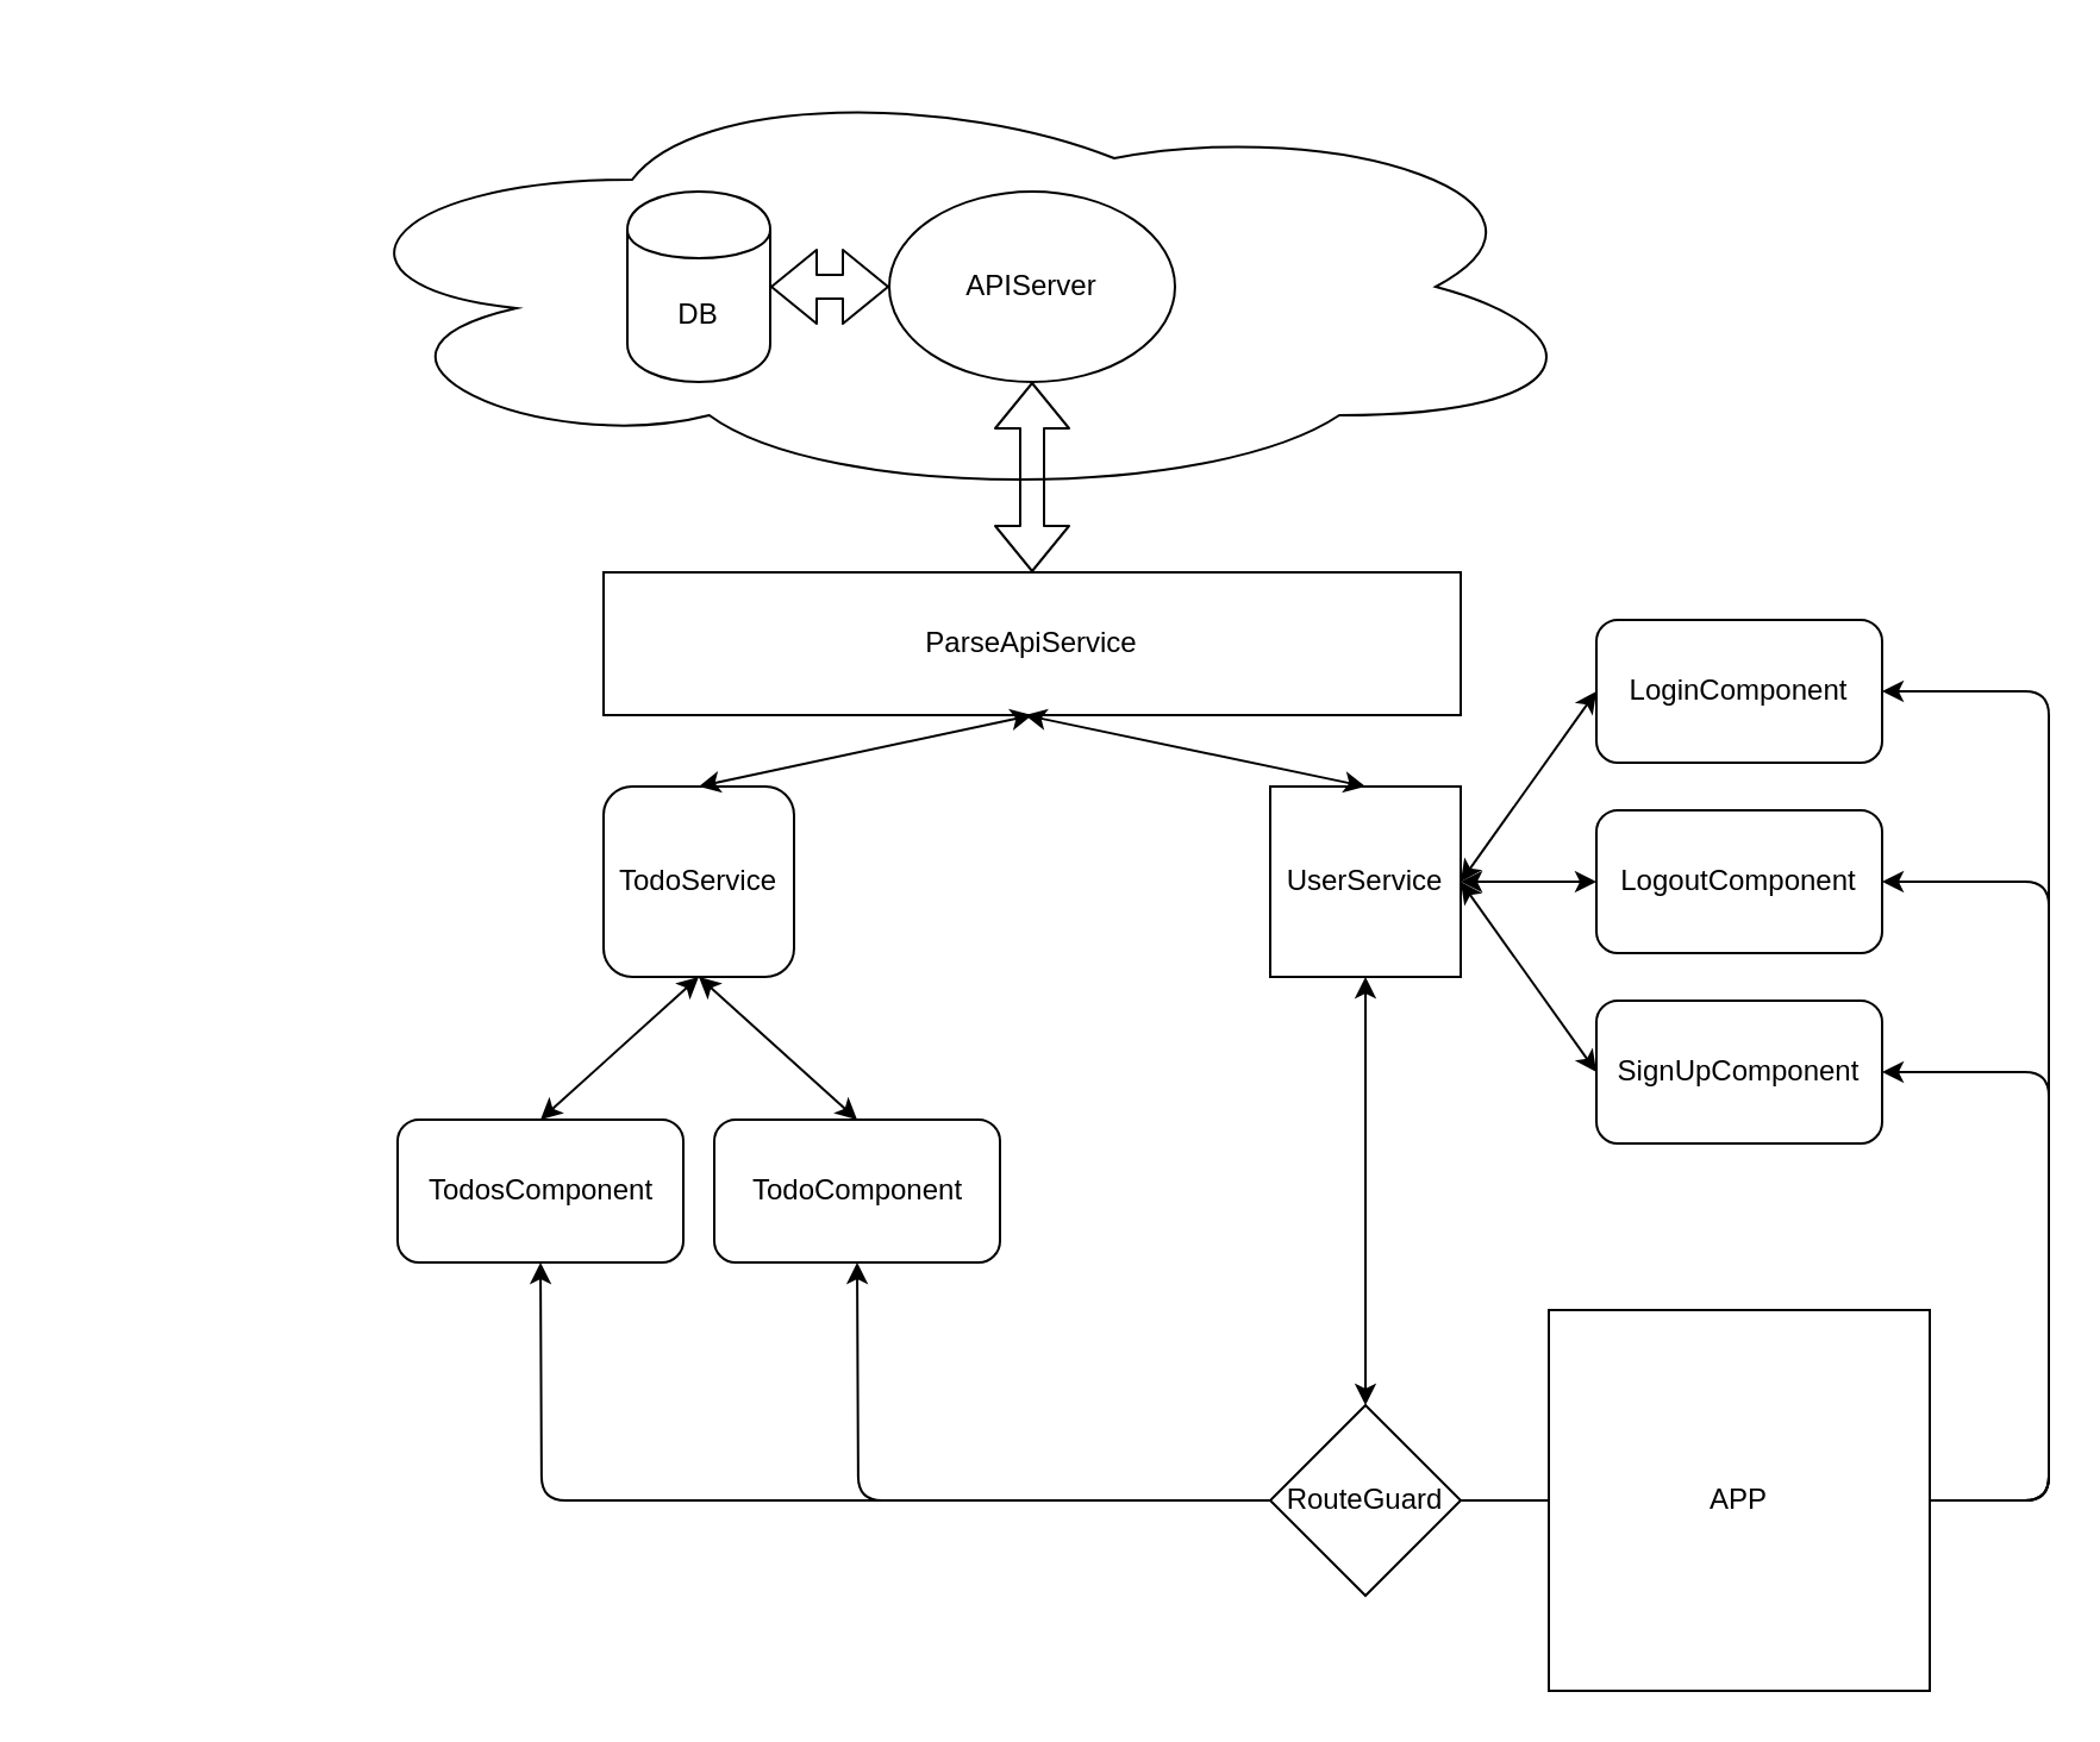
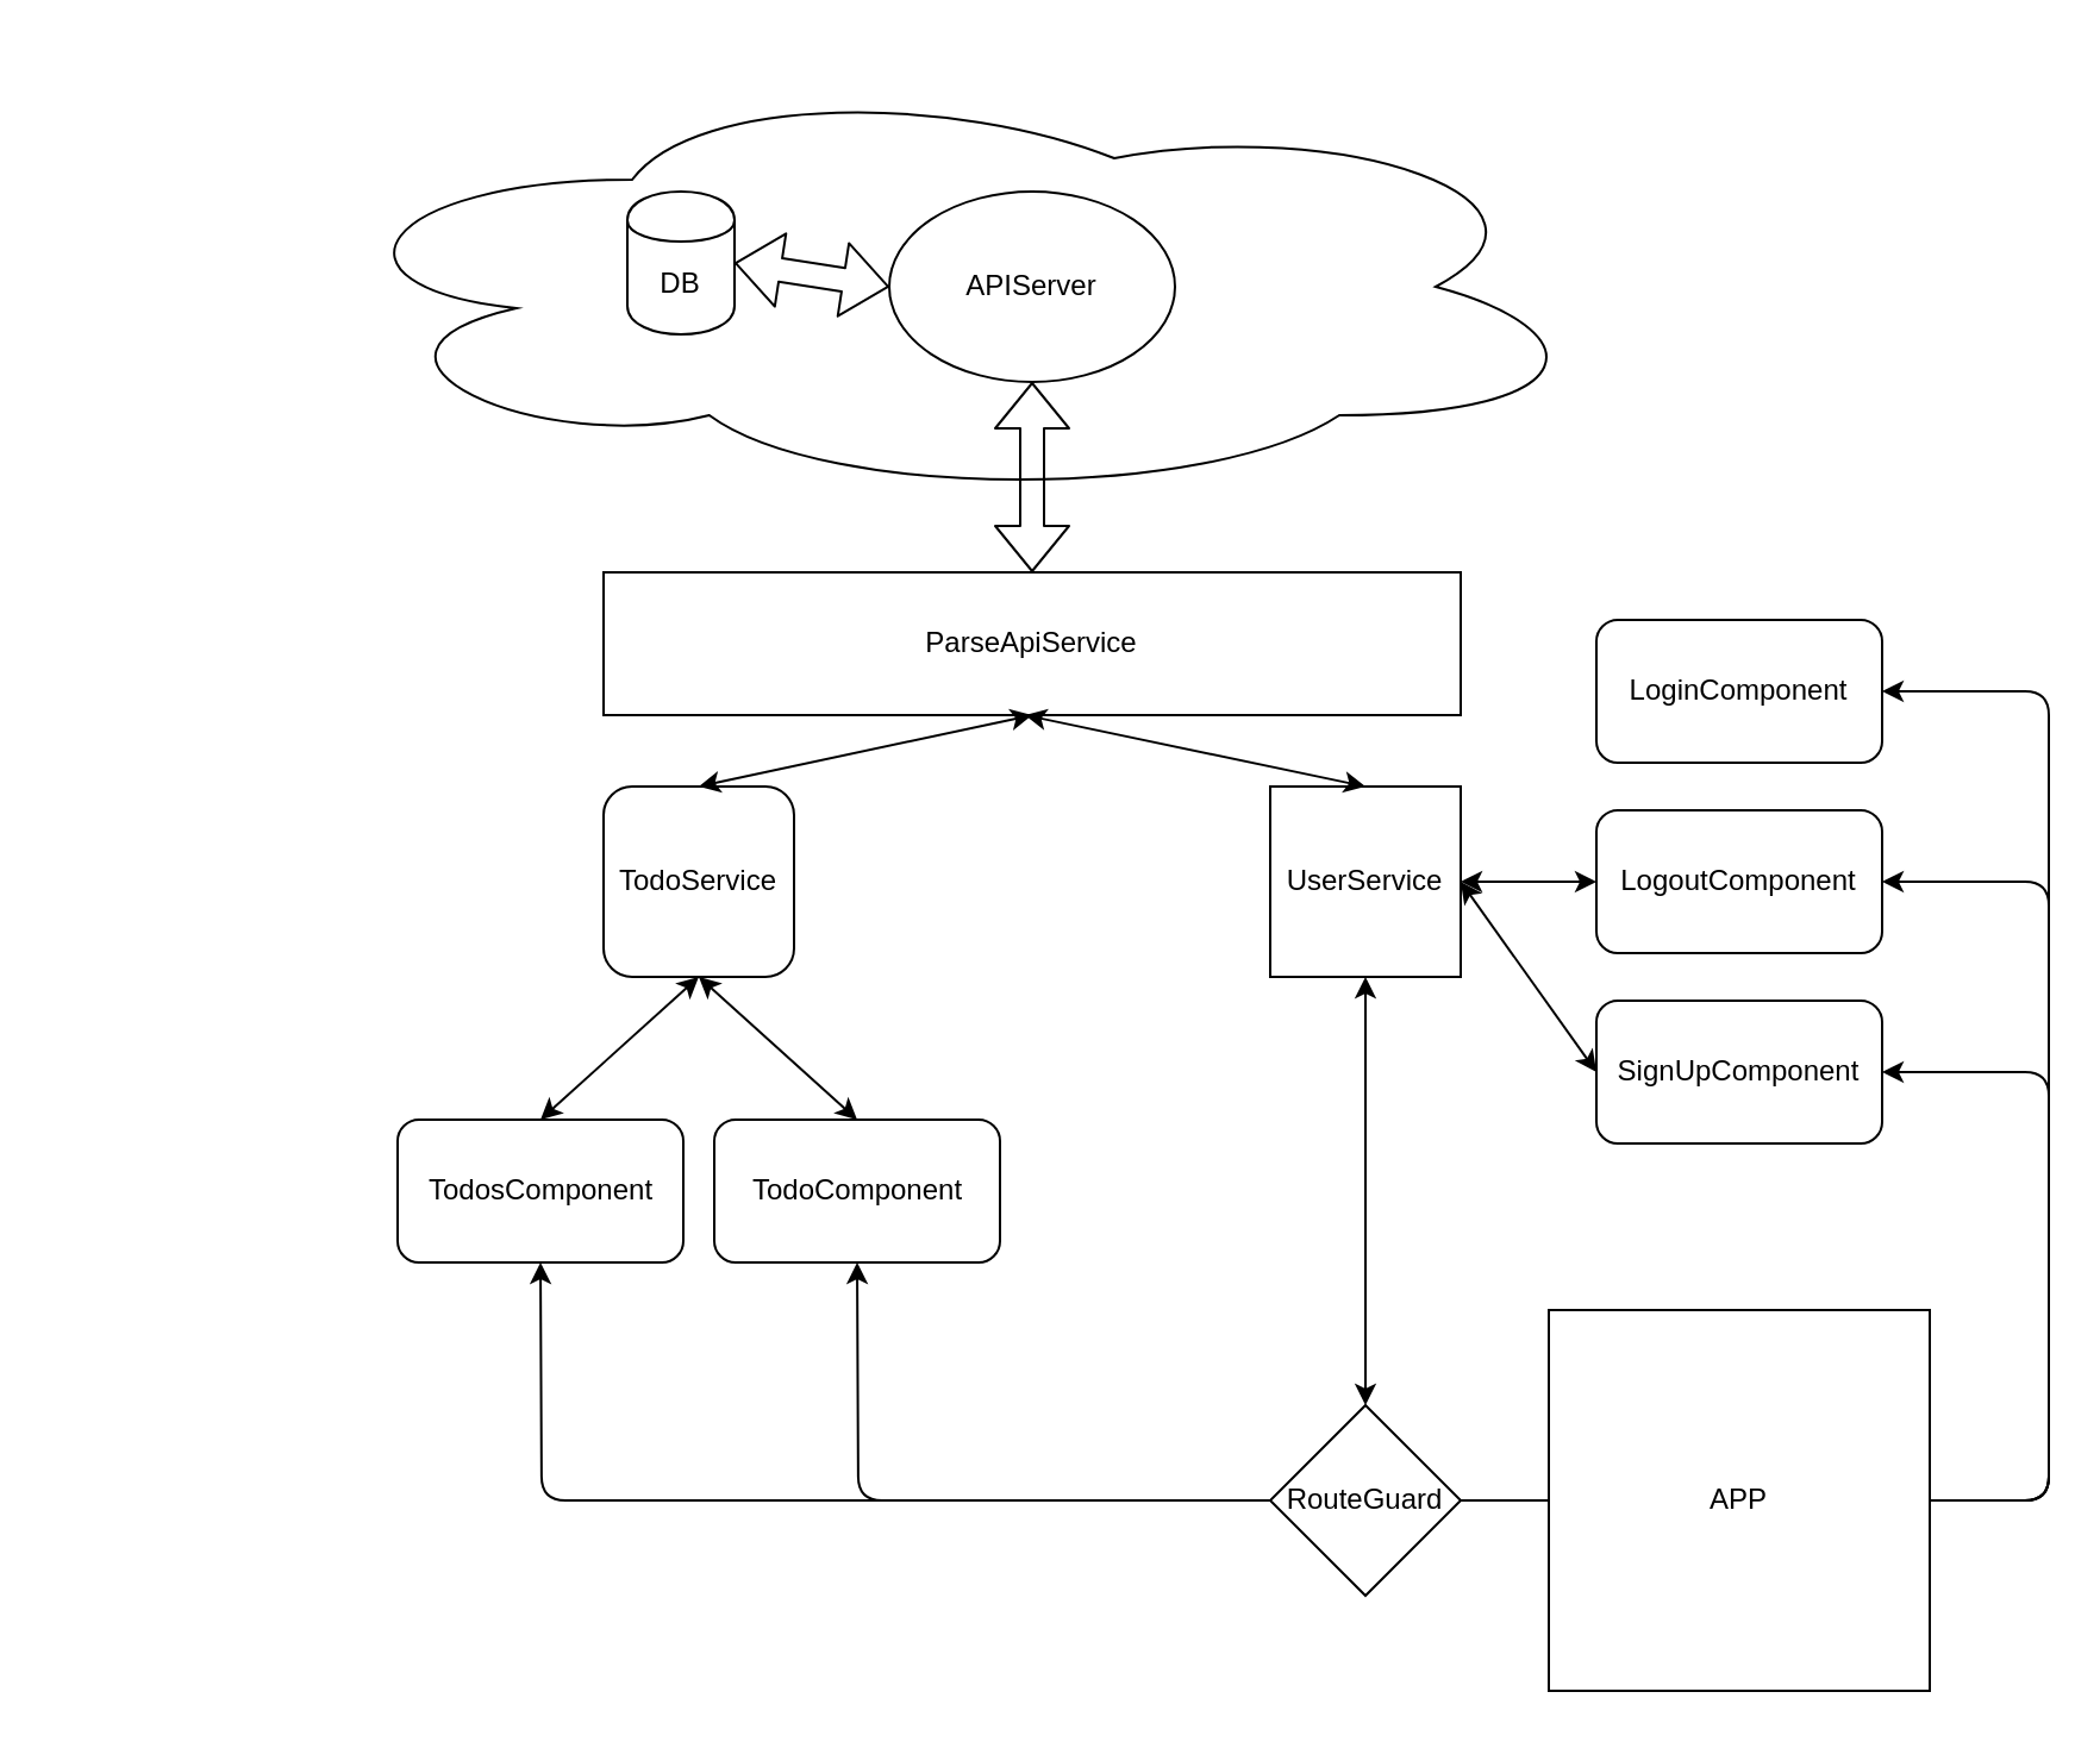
  <mxCell id="0" />
  <mxCell id="1" parent="0" />
  <mxCell id="2" value="APP" style="whiteSpace=wrap;html=1;aspect=fixed;" vertex="1" parent="1"><mxGeometry x="650" y="550" width="160" height="160" as="geometry" /></mxCell>
  <mxCell id="3" value="UserService" style="whiteSpace=wrap;html=1;aspect=fixed;" vertex="1" parent="1"><mxGeometry x="533" y="330" width="80" height="80" as="geometry" /></mxCell>
  <mxCell id="4" value="TodoService" style="whiteSpace=wrap;html=1;aspect=fixed;rounded=1;" vertex="1" parent="1"><mxGeometry x="253" y="330" width="80" height="80" as="geometry" /></mxCell>
  <mxCell id="5" value="ParseApiService" style="rounded=0;whiteSpace=wrap;html=1;" vertex="1" parent="1"><mxGeometry x="253" y="240" width="360" height="60" as="geometry" /></mxCell>
  <mxCell id="6" value="" style="group" vertex="1" connectable="0" parent="1"><mxGeometry x="20" y="20" width="680" height="190" as="geometry" /></mxCell>
  <mxCell id="7" value="" style="group" vertex="1" connectable="0" parent="6"><mxGeometry x="110" y="10" width="540" height="180" as="geometry" /></mxCell>
  <mxCell id="8" value="" style="group" vertex="1" connectable="0" parent="7"><mxGeometry width="540" height="180" as="geometry" /></mxCell>
  <mxCell id="9" value="" style="group" vertex="1" connectable="0" parent="8"><mxGeometry width="540" height="180" as="geometry" /></mxCell>
  <mxCell id="10" value="" style="ellipse;shape=cloud;whiteSpace=wrap;html=1;" vertex="1" parent="9"><mxGeometry width="540" height="180" as="geometry" /></mxCell>
  <mxCell id="11" value="APIServer" style="ellipse;whiteSpace=wrap;html=1;" vertex="1" parent="9"><mxGeometry x="243" y="50" width="120" height="80" as="geometry" /></mxCell>
- <mxCell id="12" value="DB" style="shape=cylinder;whiteSpace=wrap;html=1;boundedLbl=1;backgroundOutline=1;" vertex="1" parent="9"><mxGeometry x="133" y="50" width="60" height="80" as="geometry" /></mxCell>
+ <mxCell id="12" value="DB" style="shape=cylinder;whiteSpace=wrap;html=1;boundedLbl=1;backgroundOutline=1;" vertex="1" parent="9"><mxGeometry x="133" y="50" width="45" height="60" as="geometry" /></mxCell>
  <mxCell id="13" value="" style="shape=flexArrow;endArrow=classic;startArrow=classic;html=1;entryX=0;entryY=0.5;entryDx=0;entryDy=0;exitX=1;exitY=0.5;exitDx=0;exitDy=0;" edge="1" parent="9" source="12" target="11"><mxGeometry width="50" height="50" relative="1" as="geometry"><mxPoint x="180" y="160" as="sourcePoint" /><mxPoint x="230" y="110" as="targetPoint" /></mxGeometry></mxCell>
  <mxCell id="14" value="" style="shape=flexArrow;endArrow=classic;startArrow=classic;html=1;entryX=0.5;entryY=1;entryDx=0;entryDy=0;exitX=0.5;exitY=0;exitDx=0;exitDy=0;" edge="1" parent="1" source="5" target="11"><mxGeometry width="50" height="50" relative="1" as="geometry"><mxPoint x="433" y="252" as="sourcePoint" /><mxPoint x="210" y="290" as="targetPoint" /></mxGeometry></mxCell>
  <mxCell id="15" value="" style="endArrow=classic;startArrow=classic;html=1;entryX=0.5;entryY=1;entryDx=0;entryDy=0;exitX=0.5;exitY=0;exitDx=0;exitDy=0;" edge="1" parent="1" source="4" target="5"><mxGeometry width="50" height="50" relative="1" as="geometry"><mxPoint x="20" y="800" as="sourcePoint" /><mxPoint x="70" y="750" as="targetPoint" /></mxGeometry></mxCell>
  <mxCell id="16" value="" style="endArrow=classic;startArrow=classic;html=1;exitX=0.5;exitY=0;exitDx=0;exitDy=0;" edge="1" parent="1" source="3"><mxGeometry width="50" height="50" relative="1" as="geometry"><mxPoint x="20" y="800" as="sourcePoint" /><mxPoint x="430" y="300" as="targetPoint" /></mxGeometry></mxCell>
  <mxCell id="17" value="TodosComponent" style="rounded=1;whiteSpace=wrap;html=1;" vertex="1" parent="1"><mxGeometry x="166.5" y="470" width="120" height="60" as="geometry" /></mxCell>
  <mxCell id="18" value="TodoComponent" style="rounded=1;whiteSpace=wrap;html=1;" vertex="1" parent="1"><mxGeometry x="299.5" y="470" width="120" height="60" as="geometry" /></mxCell>
  <mxCell id="19" value="LoginComponent" style="rounded=1;whiteSpace=wrap;html=1;" vertex="1" parent="1"><mxGeometry x="670" y="260" width="120" height="60" as="geometry" /></mxCell>
  <mxCell id="20" value="LogoutComponent" style="rounded=1;whiteSpace=wrap;html=1;" vertex="1" parent="1"><mxGeometry x="670" y="340" width="120" height="60" as="geometry" /></mxCell>
  <mxCell id="21" value="SignUpComponent" style="rounded=1;whiteSpace=wrap;html=1;" vertex="1" parent="1"><mxGeometry x="670" y="420" width="120" height="60" as="geometry" /></mxCell>
- <mxCell id="22" value="" style="endArrow=classic;startArrow=classic;html=1;entryX=0;entryY=0.5;entryDx=0;entryDy=0;exitX=1;exitY=0.5;exitDx=0;exitDy=0;" edge="1" parent="1" source="3" target="19"><mxGeometry width="50" height="50" relative="1" as="geometry"><mxPoint x="20" y="800" as="sourcePoint" /><mxPoint x="70" y="750" as="targetPoint" /></mxGeometry></mxCell>
  <mxCell id="23" value="" style="endArrow=classic;startArrow=classic;html=1;entryX=0;entryY=0.5;entryDx=0;entryDy=0;exitX=1;exitY=0.5;exitDx=0;exitDy=0;" edge="1" parent="1" source="3" target="20"><mxGeometry width="50" height="50" relative="1" as="geometry"><mxPoint x="620" y="370" as="sourcePoint" /><mxPoint x="740" y="300" as="targetPoint" /></mxGeometry></mxCell>
  <mxCell id="24" value="" style="endArrow=classic;startArrow=classic;html=1;entryX=0;entryY=0.5;entryDx=0;entryDy=0;exitX=1;exitY=0.5;exitDx=0;exitDy=0;" edge="1" parent="1" source="3" target="21"><mxGeometry width="50" height="50" relative="1" as="geometry"><mxPoint x="633" y="390" as="sourcePoint" /><mxPoint x="750" y="310" as="targetPoint" /></mxGeometry></mxCell>
  <mxCell id="25" value="RouteGuard" style="rhombus;whiteSpace=wrap;html=1;" vertex="1" parent="1"><mxGeometry x="533" y="590" width="80" height="80" as="geometry" /></mxCell>
  <mxCell id="26" value="" style="endArrow=classic;startArrow=classic;html=1;entryX=0.5;entryY=1;entryDx=0;entryDy=0;exitX=0.5;exitY=0;exitDx=0;exitDy=0;" edge="1" parent="1" source="25" target="3"><mxGeometry width="50" height="50" relative="1" as="geometry"><mxPoint x="390" y="640" as="sourcePoint" /><mxPoint x="440" y="590" as="targetPoint" /></mxGeometry></mxCell>
  <mxCell id="27" value="" style="endArrow=classic;html=1;entryX=1;entryY=0.5;entryDx=0;entryDy=0;exitX=1;exitY=0.5;exitDx=0;exitDy=0;" edge="1" parent="1" source="2" target="19"><mxGeometry width="50" height="50" relative="1" as="geometry"><mxPoint x="820" y="630" as="sourcePoint" /><mxPoint x="70" y="730" as="targetPoint" /><Array as="points"><mxPoint x="860" y="630" /><mxPoint x="860" y="290" /><mxPoint x="820" y="290" /></Array></mxGeometry></mxCell>
  <mxCell id="28" value="" style="endArrow=classic;html=1;entryX=1;entryY=0.5;entryDx=0;entryDy=0;exitX=1;exitY=0.5;exitDx=0;exitDy=0;" edge="1" parent="1" source="2"><mxGeometry width="50" height="50" relative="1" as="geometry"><mxPoint x="810" y="710" as="sourcePoint" /><mxPoint x="790" y="370" as="targetPoint" /><Array as="points"><mxPoint x="860" y="630" /><mxPoint x="860" y="370" /><mxPoint x="820" y="370" /></Array></mxGeometry></mxCell>
  <mxCell id="29" value="" style="endArrow=classic;html=1;entryX=1;entryY=0.5;entryDx=0;entryDy=0;exitX=1;exitY=0.5;exitDx=0;exitDy=0;" edge="1" parent="1" source="2" target="21"><mxGeometry width="50" height="50" relative="1" as="geometry"><mxPoint x="820" y="640" as="sourcePoint" /><mxPoint x="800" y="380" as="targetPoint" /><Array as="points"><mxPoint x="860" y="630" /><mxPoint x="860" y="450" /><mxPoint x="820" y="450" /></Array></mxGeometry></mxCell>
  <mxCell id="30" value="" style="endArrow=none;html=1;entryX=0;entryY=0.5;entryDx=0;entryDy=0;exitX=1;exitY=0.5;exitDx=0;exitDy=0;" edge="1" parent="1" source="25" target="2"><mxGeometry width="50" height="50" relative="1" as="geometry"><mxPoint x="20" y="780" as="sourcePoint" /><mxPoint x="70" y="730" as="targetPoint" /></mxGeometry></mxCell>
  <mxCell id="31" value="" style="endArrow=classic;startArrow=classic;html=1;entryX=0.5;entryY=1;entryDx=0;entryDy=0;exitX=0.5;exitY=0;exitDx=0;exitDy=0;" edge="1" parent="1" source="17" target="4"><mxGeometry width="50" height="50" relative="1" as="geometry"><mxPoint x="20" y="780" as="sourcePoint" /><mxPoint x="70" y="730" as="targetPoint" /></mxGeometry></mxCell>
  <mxCell id="32" value="" style="endArrow=classic;startArrow=classic;html=1;entryX=0.5;entryY=1;entryDx=0;entryDy=0;exitX=0.5;exitY=0;exitDx=0;exitDy=0;" edge="1" parent="1" source="18" target="4"><mxGeometry width="50" height="50" relative="1" as="geometry"><mxPoint x="20" y="780" as="sourcePoint" /><mxPoint x="70" y="730" as="targetPoint" /></mxGeometry></mxCell>
  <mxCell id="33" value="" style="endArrow=classic;html=1;entryX=0.5;entryY=1;entryDx=0;entryDy=0;exitX=0;exitY=0.5;exitDx=0;exitDy=0;" edge="1" parent="1" source="25" target="17"><mxGeometry width="50" height="50" relative="1" as="geometry"><mxPoint x="20" y="780" as="sourcePoint" /><mxPoint x="70" y="730" as="targetPoint" /><Array as="points"><mxPoint x="227" y="630" /></Array></mxGeometry></mxCell>
  <mxCell id="34" value="" style="endArrow=classic;html=1;entryX=0.5;entryY=1;entryDx=0;entryDy=0;" edge="1" parent="1" target="18"><mxGeometry width="50" height="50" relative="1" as="geometry"><mxPoint x="530" y="630" as="sourcePoint" /><mxPoint x="236.5" y="540" as="targetPoint" /><Array as="points"><mxPoint x="360" y="630" /></Array></mxGeometry></mxCell>
